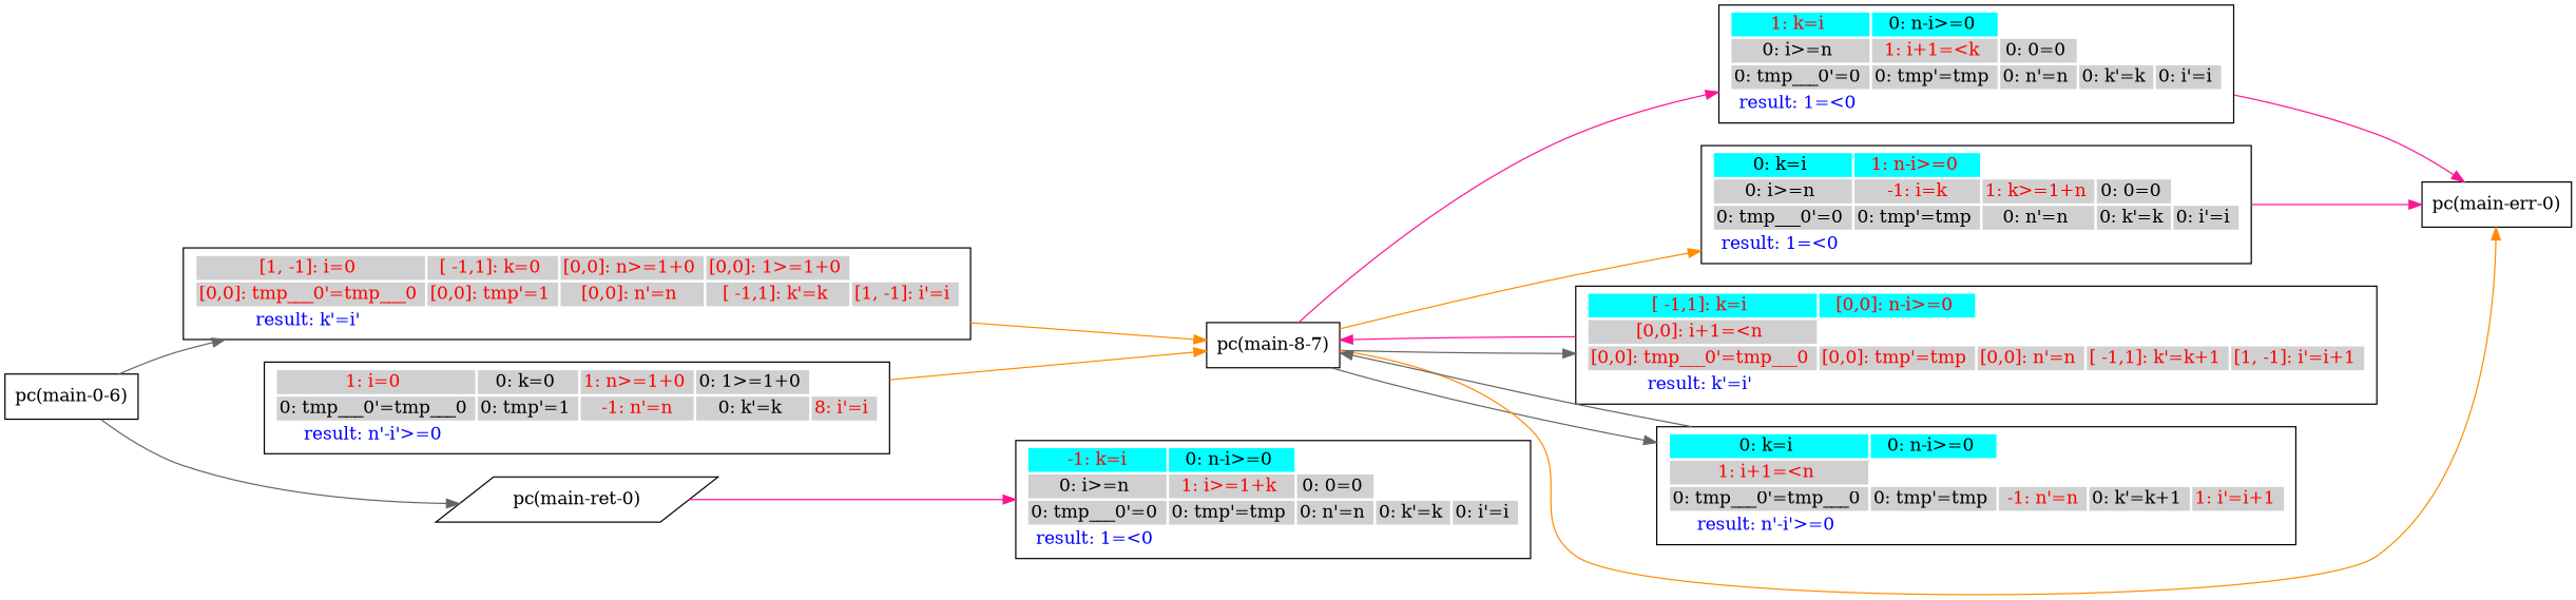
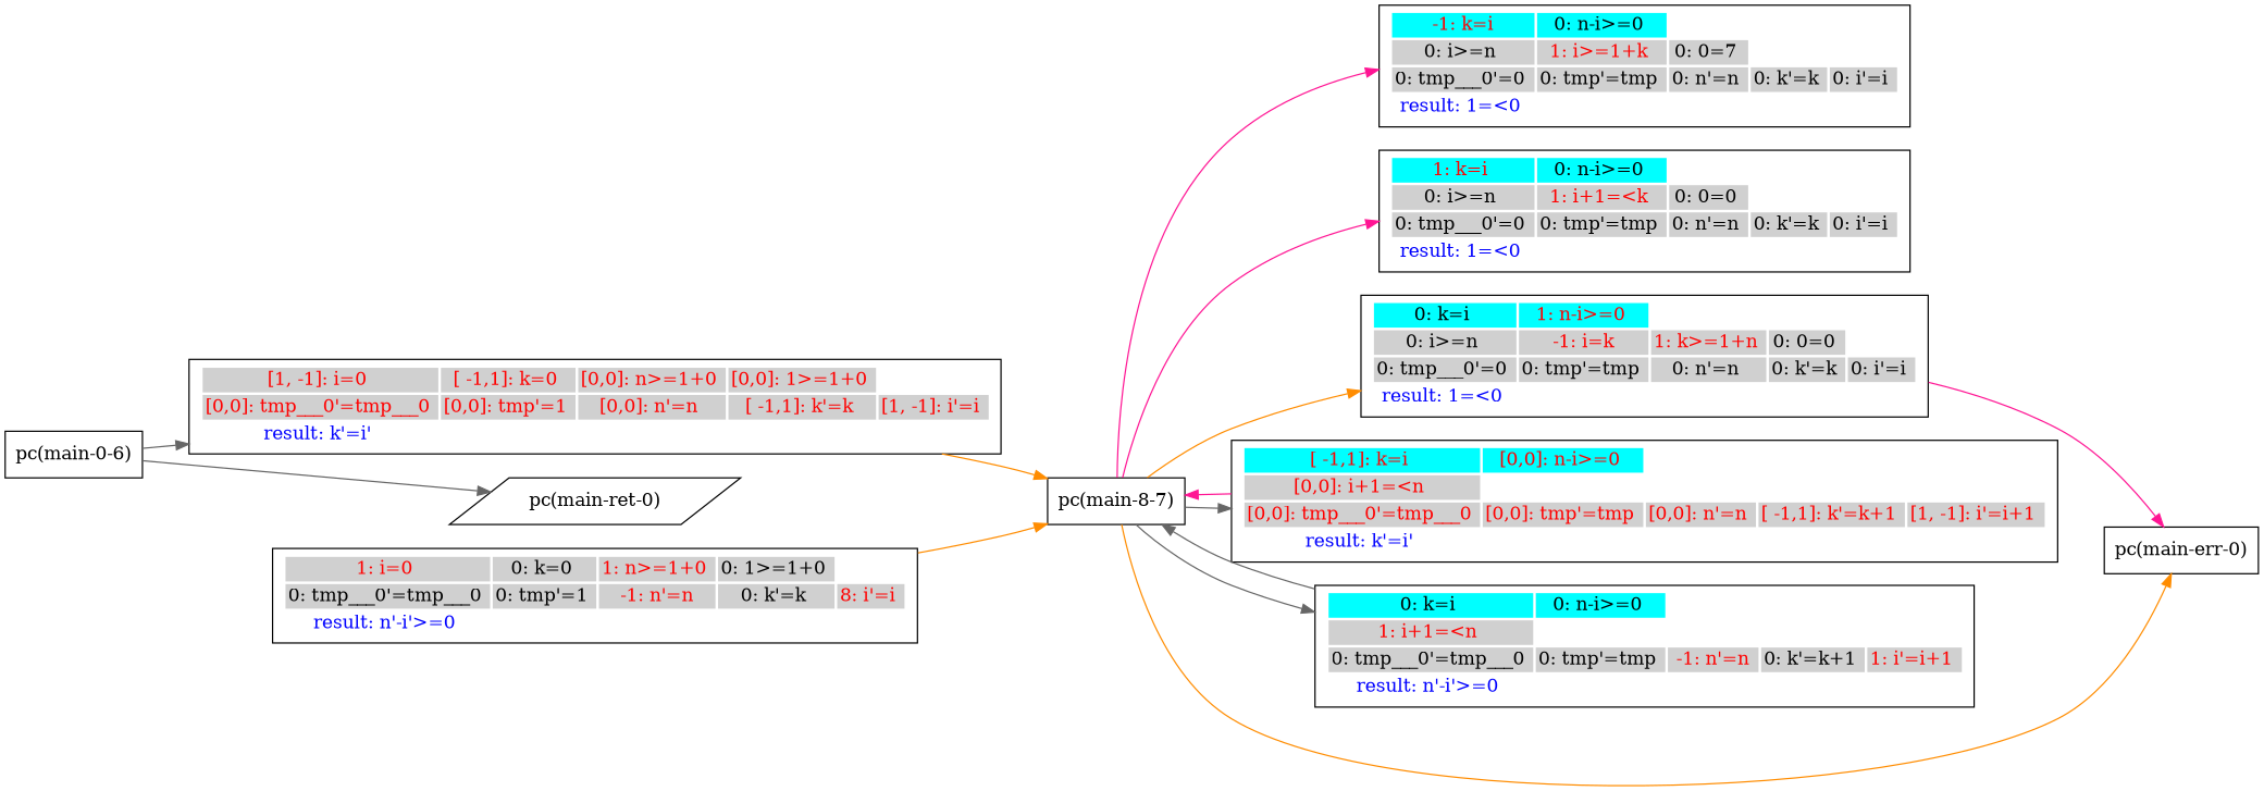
  digraph {
    rankdir=LR
    node [shape=box]
    edge [color=gray40]
    n1 [label="pc(main-0-6)"]
    n2 [label=<<TABLE border="0"><TR><TD bgcolor = "#D0D0D0"><FONT COLOR="red">[1, -1]: i=0 </FONT></TD><TD bgcolor = "#D0D0D0"><FONT COLOR="red">[ -1,1]: k=0 </FONT></TD><TD bgcolor = "#D0D0D0"><FONT COLOR="red">[0,0]: n&#062;=1+0 </FONT></TD><TD bgcolor = "#D0D0D0"><FONT COLOR="red">[0,0]: 1&#062;=1+0 </FONT></TD></TR><TR><TD bgcolor = "#D0D0D0"><FONT COLOR="red">[0,0]: tmp___0'=tmp___0 </FONT></TD><TD bgcolor = "#D0D0D0"><FONT COLOR="red">[0,0]: tmp'=1 </FONT></TD><TD bgcolor = "#D0D0D0"><FONT COLOR="red">[0,0]: n'=n </FONT></TD><TD bgcolor = "#D0D0D0"><FONT COLOR="red">[ -1,1]: k'=k </FONT></TD><TD bgcolor = "#D0D0D0"><FONT COLOR="red">[1, -1]: i'=i </FONT></TD></TR><TR><TD bgcolor = "white"><FONT COLOR="blue">result: k'=i' </FONT></TD></TR></TABLE>>]
    n3 [label="pc(main-ret-0)" shape=parallelogram]
    n4 [label="pc(main-8-7)"]
    n5 [label=<<TABLE border="0"><TR><TD bgcolor = "#D0D0D0"><FONT COLOR="red">1: i=0 </FONT></TD><TD bgcolor = "#D0D0D0"><FONT COLOR="black">0: k=0 </FONT></TD><TD bgcolor = "#D0D0D0"><FONT COLOR="red">1: n&#062;=1+0 </FONT></TD><TD bgcolor = "#D0D0D0"><FONT COLOR="black">0: 1&#062;=1+0 </FONT></TD></TR><TR><TD bgcolor = "#D0D0D0"><FONT COLOR="black">0: tmp___0'=tmp___0 </FONT></TD><TD bgcolor = "#D0D0D0"><FONT COLOR="black">0: tmp'=1 </FONT></TD><TD bgcolor = "#D0D0D0"><FONT COLOR="red"> -1: n'=n </FONT></TD><TD bgcolor = "#D0D0D0"><FONT COLOR="black">0: k'=k </FONT></TD><TD bgcolor = "#D0D0D0"><FONT COLOR="red">8: i'=i </FONT></TD></TR><TR><TD bgcolor = "white"><FONT COLOR="blue">result: n'-i'&#062;=0 </FONT></TD></TR></TABLE>>]
-   n6 [label=<<TABLE border="0"><TR><TD bgcolor = "#00FFFF"><FONT COLOR="red"> -1: k=i </FONT></TD><TD bgcolor = "#00FFFF"><FONT COLOR="black">0: n-i&#062;=0 </FONT></TD></TR><TR><TD bgcolor = "#D0D0D0"><FONT COLOR="black">0: i&#062;=n </FONT></TD><TD bgcolor = "#D0D0D0"><FONT COLOR="red">1: i&#062;=1+k </FONT></TD><TD bgcolor = "#D0D0D0"><FONT COLOR="black">0: 0=0 </FONT></TD></TR><TR><TD bgcolor = "#D0D0D0"><FONT COLOR="black">0: tmp___0'=0 </FONT></TD><TD bgcolor = "#D0D0D0"><FONT COLOR="black">0: tmp'=tmp </FONT></TD><TD bgcolor = "#D0D0D0"><FONT COLOR="black">0: n'=n </FONT></TD><TD bgcolor = "#D0D0D0"><FONT COLOR="black">0: k'=k </FONT></TD><TD bgcolor = "#D0D0D0"><FONT COLOR="black">0: i'=i </FONT></TD></TR><TR><TD bgcolor = "white"><FONT COLOR="blue">result: 1=&#060;0 </FONT></TD></TR></TABLE>>]
+   n6 [label=<<TABLE border="0"><TR><TD bgcolor = "#00FFFF"><FONT COLOR="red"> -1: k=i </FONT></TD><TD bgcolor = "#00FFFF"><FONT COLOR="black">0: n-i&#062;=0 </FONT></TD></TR><TR><TD bgcolor = "#D0D0D0"><FONT COLOR="black">0: i&#062;=n </FONT></TD><TD bgcolor = "#D0D0D0"><FONT COLOR="red">1: i&#062;=1+k </FONT></TD><TD bgcolor = "#D0D0D0"><FONT COLOR="black">0: 0=7 </FONT></TD></TR><TR><TD bgcolor = "#D0D0D0"><FONT COLOR="black">0: tmp___0'=0 </FONT></TD><TD bgcolor = "#D0D0D0"><FONT COLOR="black">0: tmp'=tmp </FONT></TD><TD bgcolor = "#D0D0D0"><FONT COLOR="black">0: n'=n </FONT></TD><TD bgcolor = "#D0D0D0"><FONT COLOR="black">0: k'=k </FONT></TD><TD bgcolor = "#D0D0D0"><FONT COLOR="black">0: i'=i </FONT></TD></TR><TR><TD bgcolor = "white"><FONT COLOR="blue">result: 1=&#060;0 </FONT></TD></TR></TABLE>>]
    n7 [label=<<TABLE border="0"><TR><TD bgcolor = "#00FFFF"><FONT COLOR="red">1: k=i </FONT></TD><TD bgcolor = "#00FFFF"><FONT COLOR="black">0: n-i&#062;=0 </FONT></TD></TR><TR><TD bgcolor = "#D0D0D0"><FONT COLOR="black">0: i&#062;=n </FONT></TD><TD bgcolor = "#D0D0D0"><FONT COLOR="red">1: i+1=&#060;k </FONT></TD><TD bgcolor = "#D0D0D0"><FONT COLOR="black">0: 0=0 </FONT></TD></TR><TR><TD bgcolor = "#D0D0D0"><FONT COLOR="black">0: tmp___0'=0 </FONT></TD><TD bgcolor = "#D0D0D0"><FONT COLOR="black">0: tmp'=tmp </FONT></TD><TD bgcolor = "#D0D0D0"><FONT COLOR="black">0: n'=n </FONT></TD><TD bgcolor = "#D0D0D0"><FONT COLOR="black">0: k'=k </FONT></TD><TD bgcolor = "#D0D0D0"><FONT COLOR="black">0: i'=i </FONT></TD></TR><TR><TD bgcolor = "white"><FONT COLOR="blue">result: 1=&#060;0 </FONT></TD></TR></TABLE>>]
    n8 [label=<<TABLE border="0"><TR><TD bgcolor = "#00FFFF"><FONT COLOR="black">0: k=i </FONT></TD><TD bgcolor = "#00FFFF"><FONT COLOR="red">1: n-i&#062;=0 </FONT></TD></TR><TR><TD bgcolor = "#D0D0D0"><FONT COLOR="black">0: i&#062;=n </FONT></TD><TD bgcolor = "#D0D0D0"><FONT COLOR="red"> -1: i=k </FONT></TD><TD bgcolor = "#D0D0D0"><FONT COLOR="red">1: k&#062;=1+n </FONT></TD><TD bgcolor = "#D0D0D0"><FONT COLOR="black">0: 0=0 </FONT></TD></TR><TR><TD bgcolor = "#D0D0D0"><FONT COLOR="black">0: tmp___0'=0 </FONT></TD><TD bgcolor = "#D0D0D0"><FONT COLOR="black">0: tmp'=tmp </FONT></TD><TD bgcolor = "#D0D0D0"><FONT COLOR="black">0: n'=n </FONT></TD><TD bgcolor = "#D0D0D0"><FONT COLOR="black">0: k'=k </FONT></TD><TD bgcolor = "#D0D0D0"><FONT COLOR="black">0: i'=i </FONT></TD></TR><TR><TD bgcolor = "white"><FONT COLOR="blue">result: 1=&#060;0 </FONT></TD></TR></TABLE>>]
    n9 [label=<<TABLE border="0"><TR><TD bgcolor = "#00FFFF"><FONT COLOR="red">[ -1,1]: k=i </FONT></TD><TD bgcolor = "#00FFFF"><FONT COLOR="red">[0,0]: n-i&#062;=0 </FONT></TD></TR><TR><TD bgcolor = "#D0D0D0"><FONT COLOR="red">[0,0]: i+1=&#060;n </FONT></TD></TR><TR><TD bgcolor = "#D0D0D0"><FONT COLOR="red">[0,0]: tmp___0'=tmp___0 </FONT></TD><TD bgcolor = "#D0D0D0"><FONT COLOR="red">[0,0]: tmp'=tmp </FONT></TD><TD bgcolor = "#D0D0D0"><FONT COLOR="red">[0,0]: n'=n </FONT></TD><TD bgcolor = "#D0D0D0"><FONT COLOR="red">[ -1,1]: k'=k+1 </FONT></TD><TD bgcolor = "#D0D0D0"><FONT COLOR="red">[1, -1]: i'=i+1 </FONT></TD></TR><TR><TD bgcolor = "white"><FONT COLOR="blue">result: k'=i' </FONT></TD></TR></TABLE>>]
    n10 [label=<<TABLE border="0"><TR><TD bgcolor = "#00FFFF"><FONT COLOR="black">0: k=i </FONT></TD><TD bgcolor = "#00FFFF"><FONT COLOR="black">0: n-i&#062;=0 </FONT></TD></TR><TR><TD bgcolor = "#D0D0D0"><FONT COLOR="red">1: i+1=&#060;n </FONT></TD></TR><TR><TD bgcolor = "#D0D0D0"><FONT COLOR="black">0: tmp___0'=tmp___0 </FONT></TD><TD bgcolor = "#D0D0D0"><FONT COLOR="black">0: tmp'=tmp </FONT></TD><TD bgcolor = "#D0D0D0"><FONT COLOR="red"> -1: n'=n </FONT></TD><TD bgcolor = "#D0D0D0"><FONT COLOR="black">0: k'=k+1 </FONT></TD><TD bgcolor = "#D0D0D0"><FONT COLOR="red">1: i'=i+1 </FONT></TD></TR><TR><TD bgcolor = "white"><FONT COLOR="blue">result: n'-i'&#062;=0 </FONT></TD></TR></TABLE>>]
    n11 [label="pc(main-err-0)"]
    n1 -> n2
    n1 -> n3
    n2 -> n4 [color=darkorange]
-   n3 -> n6 [color=deeppink]
+   n4 -> n6 [color=deeppink]
    n4 -> n7 [color=deeppink]
    n4 -> n8 [color=darkorange]
    n4 -> n9
    n4 -> n10
    n4 -> n11 [color=darkorange]
    n5 -> n4 [color=darkorange]
-   n7 -> n11 [color=deeppink]
    n8 -> n11 [color=deeppink]
    n9 -> n4 [color=deeppink]
    n10 -> n4
  }
